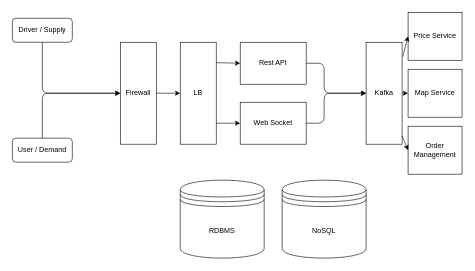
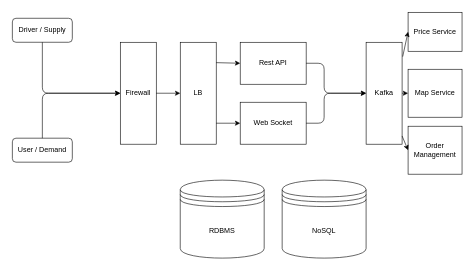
  <mxCell id="0" />
  <mxCell id="1" parent="0" />
  <mxCell id="2" value="Driver / Supply" style="rounded=1;whiteSpace=wrap;html=1;" vertex="1" parent="1"><mxGeometry x="20" y="30" width="100" height="40" as="geometry" /></mxCell>
  <mxCell id="3" value="User / Demand" style="rounded=1;whiteSpace=wrap;html=1;" vertex="1" parent="1"><mxGeometry x="20" y="230" width="100" height="40" as="geometry" /></mxCell>
  <mxCell id="4" value="Firewall" style="rounded=0;whiteSpace=wrap;html=1;" vertex="1" parent="1"><mxGeometry x="200" y="70" width="60" height="170" as="geometry" /></mxCell>
  <mxCell id="5" value="LB" style="rounded=0;whiteSpace=wrap;html=1;" vertex="1" parent="1"><mxGeometry x="300" y="70" width="60" height="170" as="geometry" /></mxCell>
  <mxCell id="6" value="Web Socket" style="rounded=0;whiteSpace=wrap;html=1;" vertex="1" parent="1"><mxGeometry x="400" y="170" width="110" height="70" as="geometry" /></mxCell>
  <mxCell id="7" value="Rest API" style="rounded=0;whiteSpace=wrap;html=1;" vertex="1" parent="1"><mxGeometry x="400" y="70" width="110" height="70" as="geometry" /></mxCell>
  <mxCell id="8" value="" style="endArrow=classic;html=1;exitX=0.5;exitY=1;exitDx=0;exitDy=0;entryX=0;entryY=0.5;entryDx=0;entryDy=0;edgeStyle=orthogonalEdgeStyle;" edge="1" parent="1" source="2" target="4"><mxGeometry width="50" height="50" relative="1" as="geometry"><mxPoint x="380" y="260" as="sourcePoint" /><mxPoint x="430" y="210" as="targetPoint" /><Array as="points"><mxPoint x="70" y="155" /></Array></mxGeometry></mxCell>
  <mxCell id="9" value="" style="endArrow=classic;html=1;exitX=0.5;exitY=0;exitDx=0;exitDy=0;entryX=0;entryY=0.5;entryDx=0;entryDy=0;edgeStyle=orthogonalEdgeStyle;" edge="1" parent="1" source="3" target="4"><mxGeometry width="50" height="50" relative="1" as="geometry"><mxPoint x="120" y="310" as="sourcePoint" /><mxPoint x="250" y="395" as="targetPoint" /><Array as="points"><mxPoint x="70" y="155" /></Array></mxGeometry></mxCell>
  <mxCell id="10" value="" style="endArrow=classic;html=1;exitX=1;exitY=0.5;exitDx=0;exitDy=0;" edge="1" parent="1" source="4" target="5"><mxGeometry width="50" height="50" relative="1" as="geometry"><mxPoint x="260" y="160" as="sourcePoint" /><mxPoint x="430" y="210" as="targetPoint" /></mxGeometry></mxCell>
  <mxCell id="11" value="" style="endArrow=classic;html=1;exitX=1;exitY=0.2;exitDx=0;exitDy=0;exitPerimeter=0;entryX=0;entryY=0.5;entryDx=0;entryDy=0;" edge="1" parent="1" source="5" target="7"><mxGeometry width="50" height="50" relative="1" as="geometry"><mxPoint x="380" y="260" as="sourcePoint" /><mxPoint x="430" y="210" as="targetPoint" /></mxGeometry></mxCell>
  <mxCell id="12" value="" style="endArrow=classic;html=1;entryX=0;entryY=0.5;entryDx=0;entryDy=0;" edge="1" parent="1" target="6"><mxGeometry width="50" height="50" relative="1" as="geometry"><mxPoint x="360" y="205" as="sourcePoint" /><mxPoint x="430" y="210" as="targetPoint" /></mxGeometry></mxCell>
- <mxCell id="13" value="Price Service" style="rounded=0;whiteSpace=wrap;html=1;" vertex="1" parent="1"><mxGeometry x="680" y="20" width="90" height="80" as="geometry" /></mxCell>
+ <mxCell id="13" value="Price Service" style="rounded=0;whiteSpace=wrap;html=1;" vertex="1" parent="1"><mxGeometry x="680" y="20" width="90" height="65" as="geometry" /></mxCell>
  <mxCell id="14" value="Map Service" style="rounded=0;whiteSpace=wrap;html=1;" vertex="1" parent="1"><mxGeometry x="680" y="115" width="90" height="80" as="geometry" /></mxCell>
  <mxCell id="15" value="Order Management" style="rounded=0;whiteSpace=wrap;html=1;" vertex="1" parent="1"><mxGeometry x="680" y="210" width="90" height="80" as="geometry" /></mxCell>
  <mxCell id="16" value="Kafka" style="rounded=0;whiteSpace=wrap;html=1;" vertex="1" parent="1"><mxGeometry x="610" y="70" width="60" height="170" as="geometry" /></mxCell>
  <mxCell id="17" value="" style="endArrow=classic;html=1;exitX=1;exitY=0.5;exitDx=0;exitDy=0;entryX=0;entryY=0.5;entryDx=0;entryDy=0;edgeStyle=orthogonalEdgeStyle;" edge="1" parent="1" source="7" target="16"><mxGeometry width="50" height="50" relative="1" as="geometry"><mxPoint x="380" y="260" as="sourcePoint" /><mxPoint x="430" y="210" as="targetPoint" /><Array as="points"><mxPoint x="540" y="105" /><mxPoint x="540" y="155" /></Array></mxGeometry></mxCell>
  <mxCell id="18" value="" style="endArrow=classic;html=1;exitX=1;exitY=0.5;exitDx=0;exitDy=0;entryX=0;entryY=0.5;entryDx=0;entryDy=0;edgeStyle=orthogonalEdgeStyle;" edge="1" parent="1" source="6" target="16"><mxGeometry width="50" height="50" relative="1" as="geometry"><mxPoint x="480" y="350" as="sourcePoint" /><mxPoint x="540" y="400" as="targetPoint" /><Array as="points"><mxPoint x="540" y="205" /><mxPoint x="540" y="155" /></Array></mxGeometry></mxCell>
  <mxCell id="19" value="" style="endArrow=classic;html=1;entryX=0;entryY=0.5;entryDx=0;entryDy=0;exitX=1;exitY=0.5;exitDx=0;exitDy=0;" edge="1" parent="1" source="16" target="14"><mxGeometry width="50" height="50" relative="1" as="geometry"><mxPoint x="380" y="260" as="sourcePoint" /><mxPoint x="430" y="210" as="targetPoint" /></mxGeometry></mxCell>
  <mxCell id="20" value="" style="endArrow=classic;html=1;entryX=0;entryY=0.5;entryDx=0;entryDy=0;exitX=1.017;exitY=0.141;exitDx=0;exitDy=0;exitPerimeter=0;" edge="1" parent="1" source="16" target="13"><mxGeometry width="50" height="50" relative="1" as="geometry"><mxPoint x="380" y="260" as="sourcePoint" /><mxPoint x="430" y="210" as="targetPoint" /></mxGeometry></mxCell>
  <mxCell id="21" value="" style="endArrow=classic;html=1;entryX=0;entryY=0.5;entryDx=0;entryDy=0;" edge="1" parent="1" source="16" target="15"><mxGeometry width="50" height="50" relative="1" as="geometry"><mxPoint x="380" y="260" as="sourcePoint" /><mxPoint x="430" y="210" as="targetPoint" /></mxGeometry></mxCell>
  <mxCell id="22" value="NoSQL" style="shape=datastore;whiteSpace=wrap;html=1;" vertex="1" parent="1"><mxGeometry x="470" y="300" width="140" height="130" as="geometry" /></mxCell>
  <mxCell id="23" value="RDBMS" style="shape=datastore;whiteSpace=wrap;html=1;" vertex="1" parent="1"><mxGeometry x="300" y="300" width="140" height="130" as="geometry" /></mxCell>
